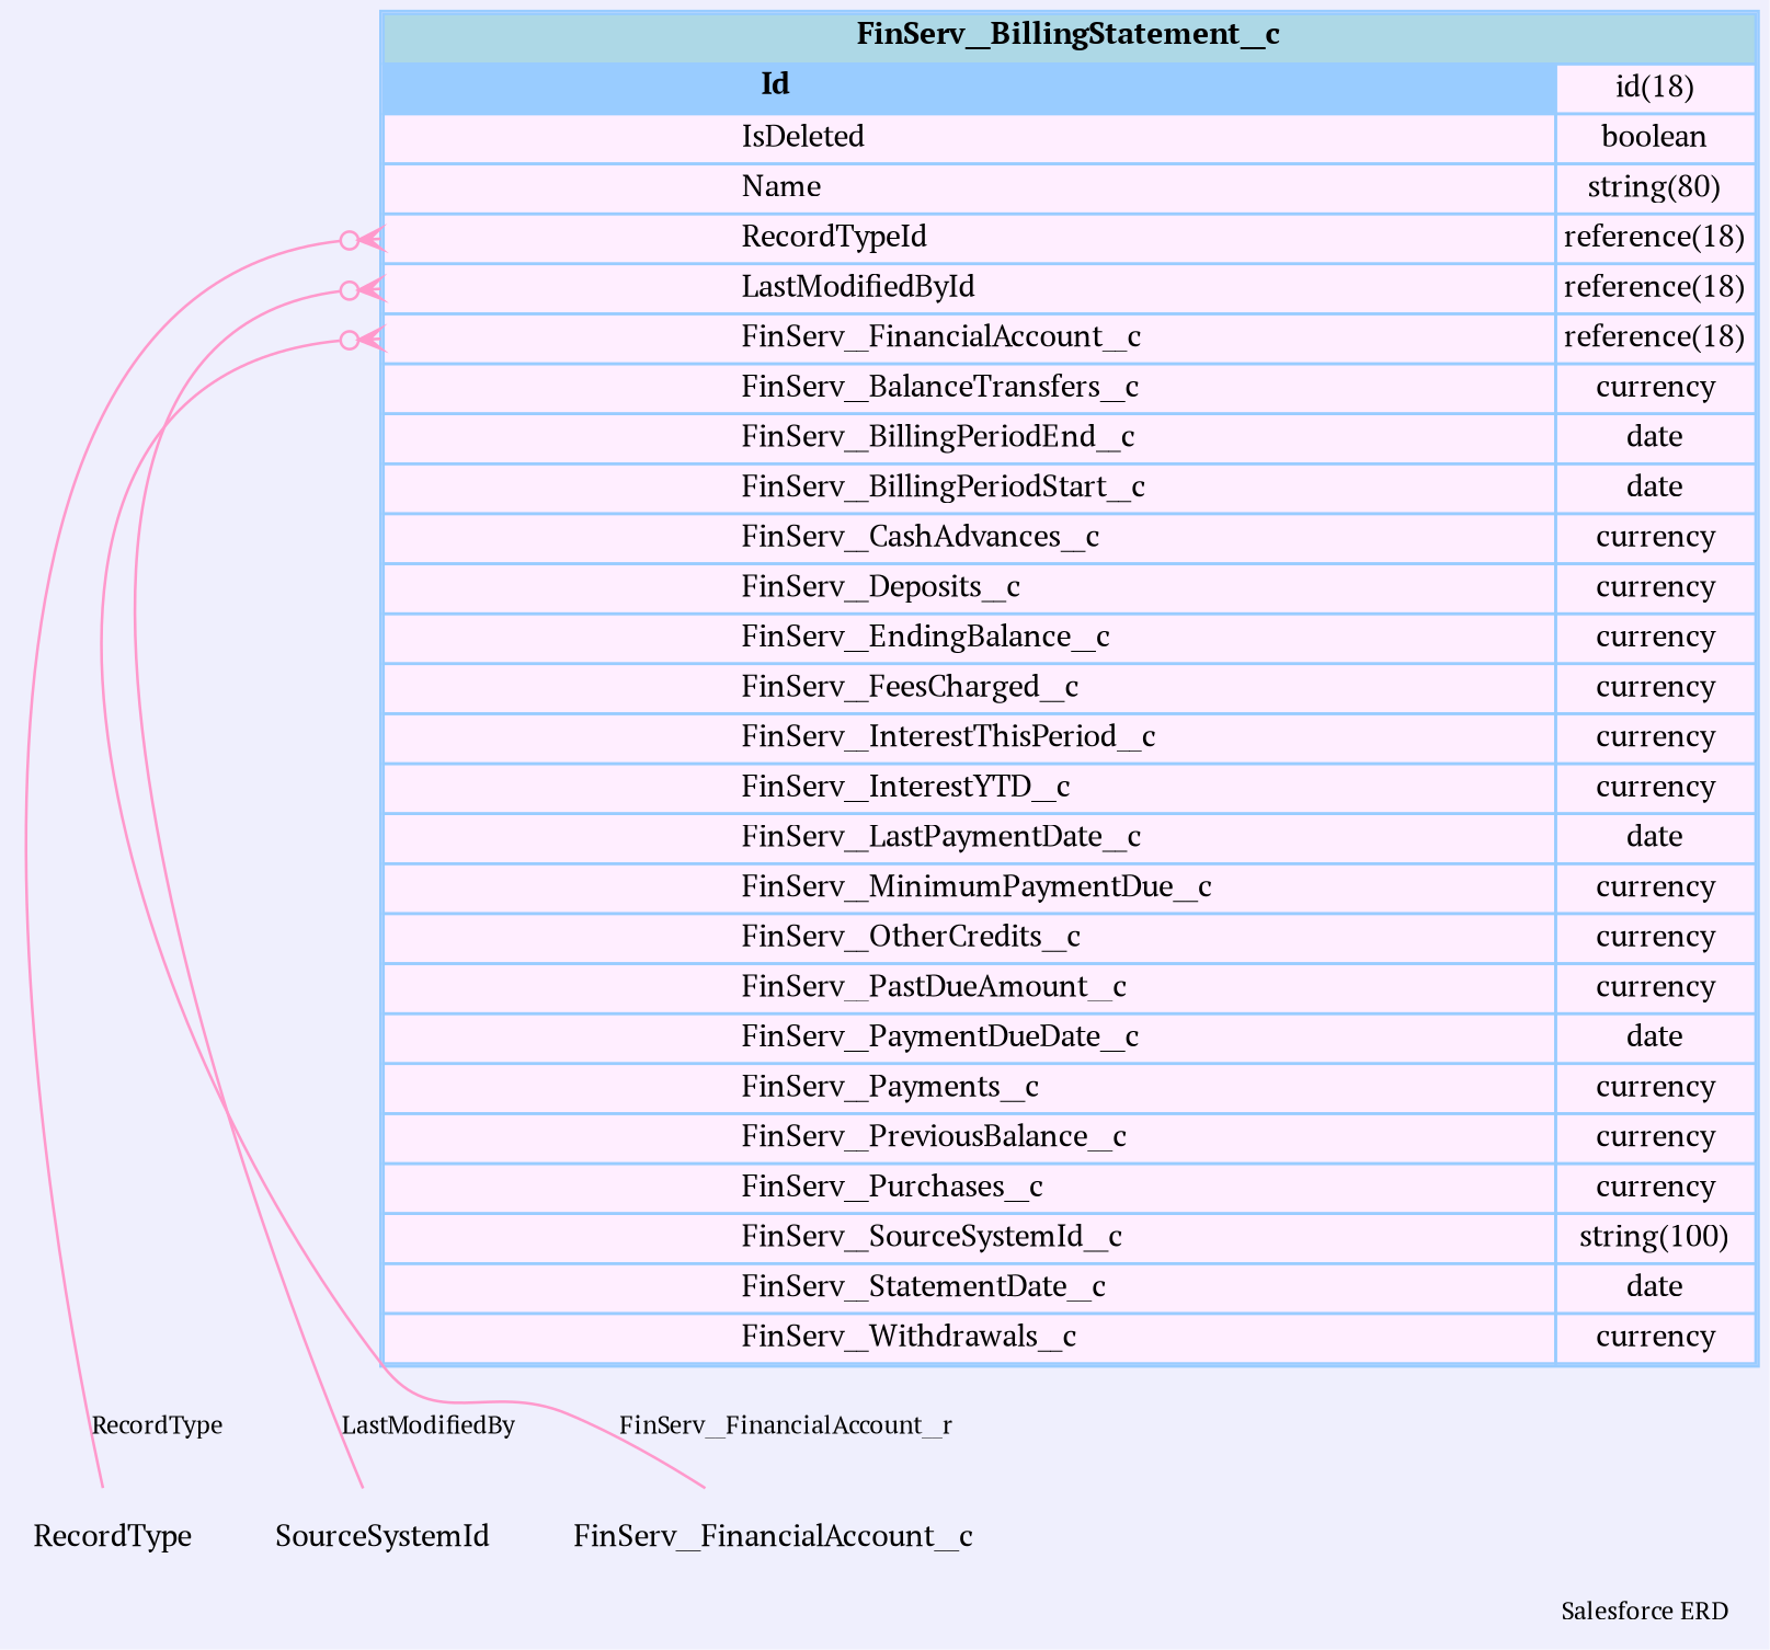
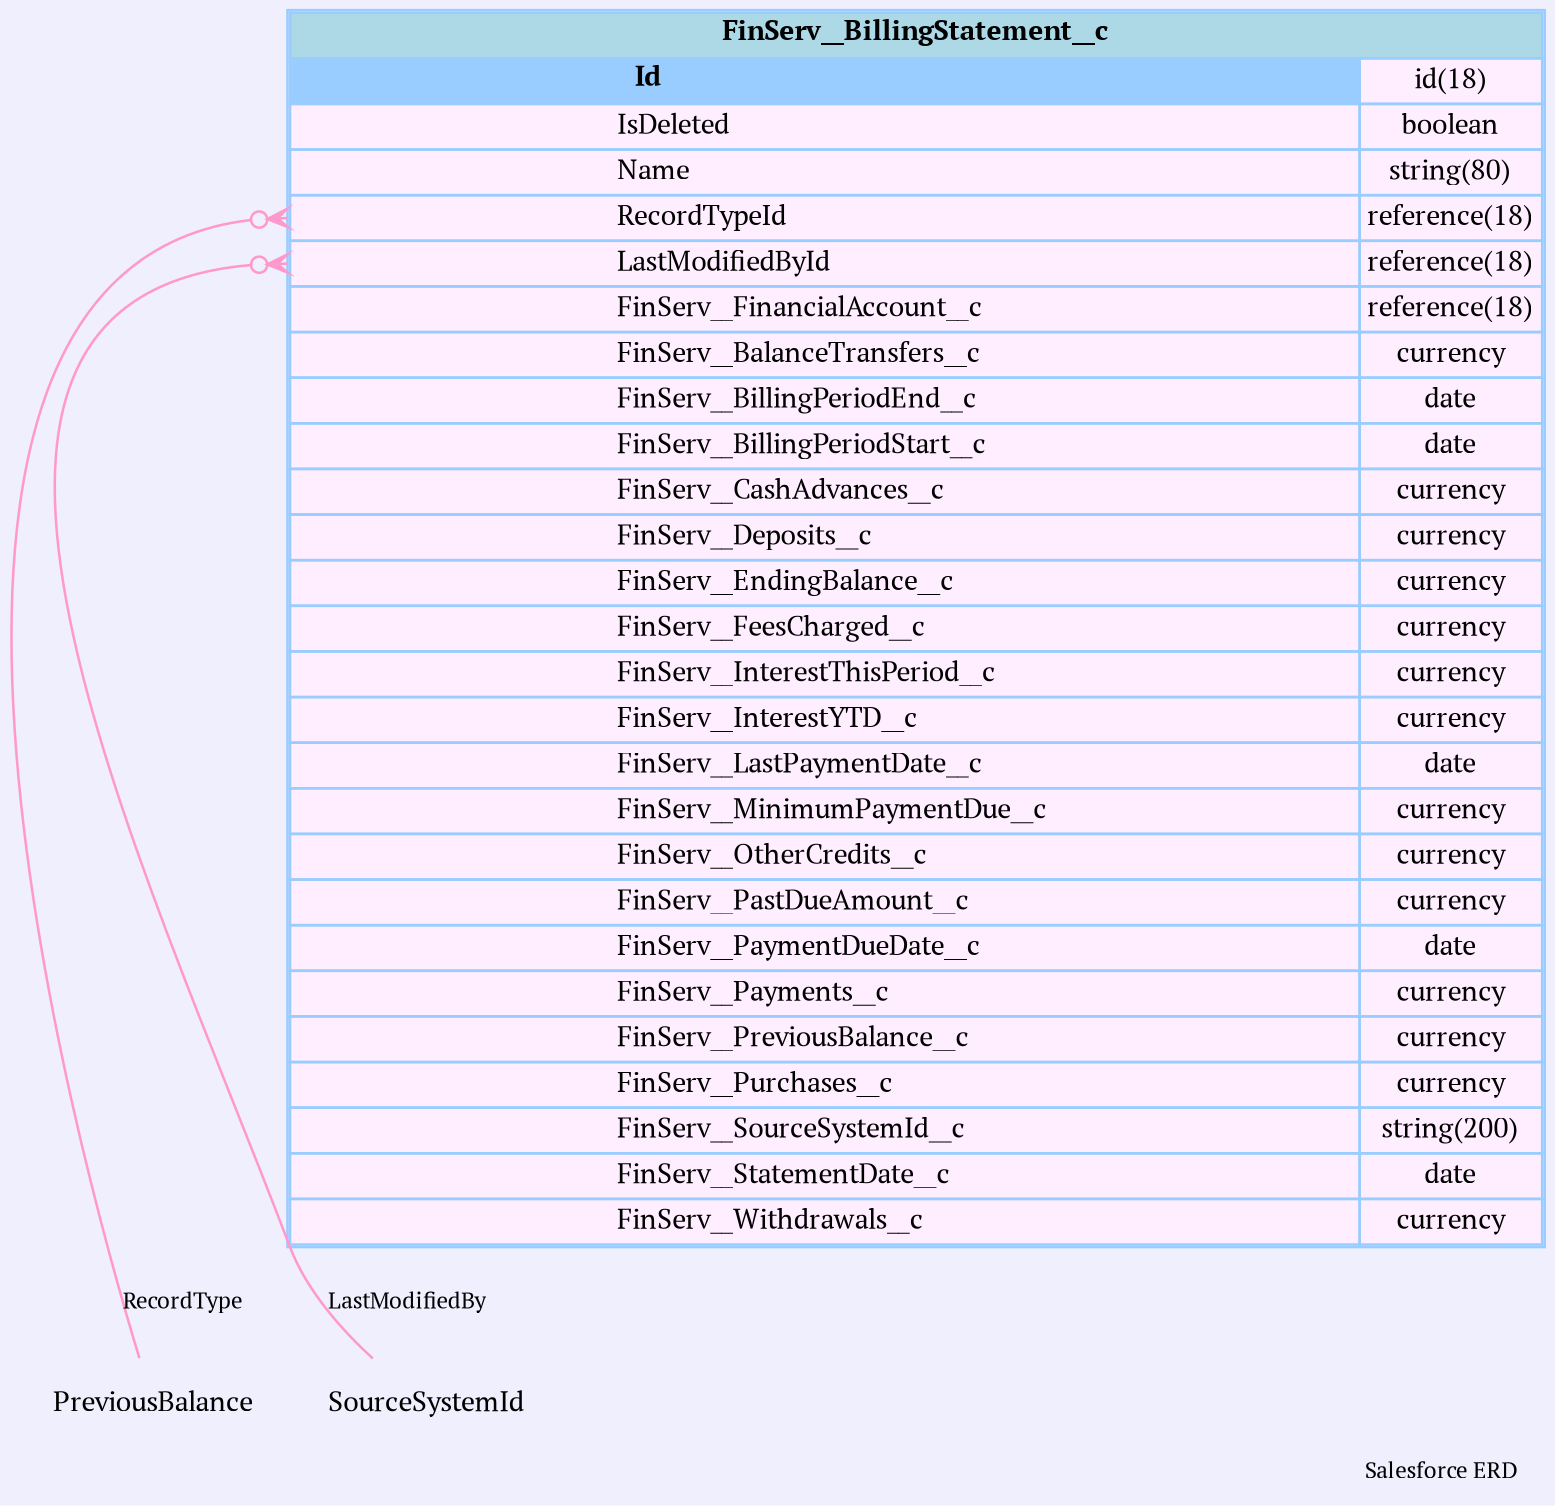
  digraph {
    bgcolor="#efeffd"
    fontname="PT Serif"
    fontsize=9
    label="Salesforce ERD "
    labeljust=r
    nodesep=0.18
    rankdir=TB
    ranksep=0.46
    node [color="#99ccff" fontname="PT Serif" fontsize=11 shape=plaintext]
    edge [arrowhead=none arrowsize=0.8 arrowtail=crowodot color="#ff99cc" dir=back fontname="PT Serif" fontsize=9 headport="Id:e"]
-   n1 [label=<                 <table border="1" cellborder="1" cellspacing="0" bgcolor="#ffeeff" >                      <tr><td colspan="3" bgcolor="lightblue"><b>FinServ__BillingStatement__c</b></td></tr>              <tr>                                         <td  bgcolor="#99ccff" port="Id" align="left">                                            <b>Id</b>                                         </td><td>id(18)</td></tr> <tr>                                          <td port="IsDeleted" align="left">                                          IsDeleted                                        </td><td>boolean</td></tr> <tr>                                          <td port="Name" align="left">                                          Name                                        </td><td>string(80)</td></tr> <tr>                                          <td port="RecordTypeId" align="left">                                          RecordTypeId                                        </td><td>reference(18)</td></tr> <tr>                                          <td port="LastModifiedById" align="left">                                          LastModifiedById                                        </td><td>reference(18)</td></tr> <tr>                                          <td port="FinServ__FinancialAccount__c" align="left">                                          FinServ__FinancialAccount__c                                        </td><td>reference(18)</td></tr> <tr>                                          <td port="FinServ__BalanceTransfers__c" align="left">                                          FinServ__BalanceTransfers__c                                        </td><td>currency</td></tr> <tr>                                          <td port="FinServ__BillingPeriodEnd__c" align="left">                                          FinServ__BillingPeriodEnd__c                                        </td><td>date</td></tr> <tr>                                          <td port="FinServ__BillingPeriodStart__c" align="left">                                          FinServ__BillingPeriodStart__c                                        </td><td>date</td></tr> <tr>                                          <td port="FinServ__CashAdvances__c" align="left">                                          FinServ__CashAdvances__c                                        </td><td>currency</td></tr> <tr>                                          <td port="FinServ__Deposits__c" align="left">                                          FinServ__Deposits__c                                        </td><td>currency</td></tr> <tr>                                          <td port="FinServ__EndingBalance__c" align="left">                                          FinServ__EndingBalance__c                                        </td><td>currency</td></tr> <tr>                                          <td port="FinServ__FeesCharged__c" align="left">                                          FinServ__FeesCharged__c                                        </td><td>currency</td></tr> <tr>                                          <td port="FinServ__InterestThisPeriod__c" align="left">                                          FinServ__InterestThisPeriod__c                                        </td><td>currency</td></tr> <tr>                                          <td port="FinServ__InterestYTD__c" align="left">                                          FinServ__InterestYTD__c                                        </td><td>currency</td></tr> <tr>                                          <td port="FinServ__LastPaymentDate__c" align="left">                                          FinServ__LastPaymentDate__c                                        </td><td>date</td></tr> <tr>                                          <td port="FinServ__MinimumPaymentDue__c" align="left">                                          FinServ__MinimumPaymentDue__c                                        </td><td>currency</td></tr> <tr>                                          <td port="FinServ__OtherCredits__c" align="left">                                          FinServ__OtherCredits__c                                        </td><td>currency</td></tr> <tr>                                          <td port="FinServ__PastDueAmount__c" align="left">                                          FinServ__PastDueAmount__c                                        </td><td>currency</td></tr> <tr>                                          <td port="FinServ__PaymentDueDate__c" align="left">                                          FinServ__PaymentDueDate__c                                        </td><td>date</td></tr> <tr>                                          <td port="FinServ__Payments__c" align="left">                                          FinServ__Payments__c                                        </td><td>currency</td></tr> <tr>                                          <td port="FinServ__PreviousBalance__c" align="left">                                          FinServ__PreviousBalance__c                                        </td><td>currency</td></tr> <tr>                                          <td port="FinServ__Purchases__c" align="left">                                          FinServ__Purchases__c                                        </td><td>currency</td></tr> <tr>                                          <td port="FinServ__SourceSystemId__c" align="left">                                          FinServ__SourceSystemId__c                                        </td><td>string(100)</td></tr> <tr>                                          <td port="FinServ__StatementDate__c" align="left">                                          FinServ__StatementDate__c                                        </td><td>date</td></tr> <tr>                                          <td port="FinServ__Withdrawals__c" align="left">                                          FinServ__Withdrawals__c                                        </td><td>currency</td></tr>                             </table>                 > margin=0 shape=none]
-   RecordType
+   n1 [label=<                 <table border="1" cellborder="1" cellspacing="0" bgcolor="#ffeeff" >                      <tr><td colspan="3" bgcolor="lightblue"><b>FinServ__BillingStatement__c</b></td></tr>              <tr>                                         <td  bgcolor="#99ccff" port="Id" align="left">                                            <b>Id</b>                                         </td><td>id(18)</td></tr> <tr>                                          <td port="IsDeleted" align="left">                                          IsDeleted                                        </td><td>boolean</td></tr> <tr>                                          <td port="Name" align="left">                                          Name                                        </td><td>string(80)</td></tr> <tr>                                          <td port="RecordTypeId" align="left">                                          RecordTypeId                                        </td><td>reference(18)</td></tr> <tr>                                          <td port="LastModifiedById" align="left">                                          LastModifiedById                                        </td><td>reference(18)</td></tr> <tr>                                          <td port="FinServ__FinancialAccount__c" align="left">                                          FinServ__FinancialAccount__c                                        </td><td>reference(18)</td></tr> <tr>                                          <td port="FinServ__BalanceTransfers__c" align="left">                                          FinServ__BalanceTransfers__c                                        </td><td>currency</td></tr> <tr>                                          <td port="FinServ__BillingPeriodEnd__c" align="left">                                          FinServ__BillingPeriodEnd__c                                        </td><td>date</td></tr> <tr>                                          <td port="FinServ__BillingPeriodStart__c" align="left">                                          FinServ__BillingPeriodStart__c                                        </td><td>date</td></tr> <tr>                                          <td port="FinServ__CashAdvances__c" align="left">                                          FinServ__CashAdvances__c                                        </td><td>currency</td></tr> <tr>                                          <td port="FinServ__Deposits__c" align="left">                                          FinServ__Deposits__c                                        </td><td>currency</td></tr> <tr>                                          <td port="FinServ__EndingBalance__c" align="left">                                          FinServ__EndingBalance__c                                        </td><td>currency</td></tr> <tr>                                          <td port="FinServ__FeesCharged__c" align="left">                                          FinServ__FeesCharged__c                                        </td><td>currency</td></tr> <tr>                                          <td port="FinServ__InterestThisPeriod__c" align="left">                                          FinServ__InterestThisPeriod__c                                        </td><td>currency</td></tr> <tr>                                          <td port="FinServ__InterestYTD__c" align="left">                                          FinServ__InterestYTD__c                                        </td><td>currency</td></tr> <tr>                                          <td port="FinServ__LastPaymentDate__c" align="left">                                          FinServ__LastPaymentDate__c                                        </td><td>date</td></tr> <tr>                                          <td port="FinServ__MinimumPaymentDue__c" align="left">                                          FinServ__MinimumPaymentDue__c                                        </td><td>currency</td></tr> <tr>                                          <td port="FinServ__OtherCredits__c" align="left">                                          FinServ__OtherCredits__c                                        </td><td>currency</td></tr> <tr>                                          <td port="FinServ__PastDueAmount__c" align="left">                                          FinServ__PastDueAmount__c                                        </td><td>currency</td></tr> <tr>                                          <td port="FinServ__PaymentDueDate__c" align="left">                                          FinServ__PaymentDueDate__c                                        </td><td>date</td></tr> <tr>                                          <td port="FinServ__Payments__c" align="left">                                          FinServ__Payments__c                                        </td><td>currency</td></tr> <tr>                                          <td port="FinServ__PreviousBalance__c" align="left">                                          FinServ__PreviousBalance__c                                        </td><td>currency</td></tr> <tr>                                          <td port="FinServ__Purchases__c" align="left">                                          FinServ__Purchases__c                                        </td><td>currency</td></tr> <tr>                                          <td port="FinServ__SourceSystemId__c" align="left">                                          FinServ__SourceSystemId__c                                        </td><td>string(200)</td></tr> <tr>                                          <td port="FinServ__StatementDate__c" align="left">                                          FinServ__StatementDate__c                                        </td><td>date</td></tr> <tr>                                          <td port="FinServ__Withdrawals__c" align="left">                                          FinServ__Withdrawals__c                                        </td><td>currency</td></tr>                             </table>                 > margin=0 shape=none]
+   RecordType [label=PreviousBalance]
    n3 [label=SourceSystemId]
-   FinServ__FinancialAccount__c
    n1 -> RecordType [label=RecordType tailport="RecordTypeId:w"]
    n1 -> n3 [label=LastModifiedBy tailport="LastModifiedById:w"]
-   n1 -> FinServ__FinancialAccount__c [label=FinServ__FinancialAccount__r tailport="FinServ__FinancialAccount__c:w"]
  }
